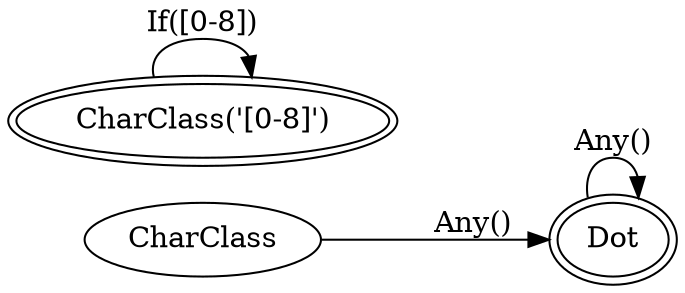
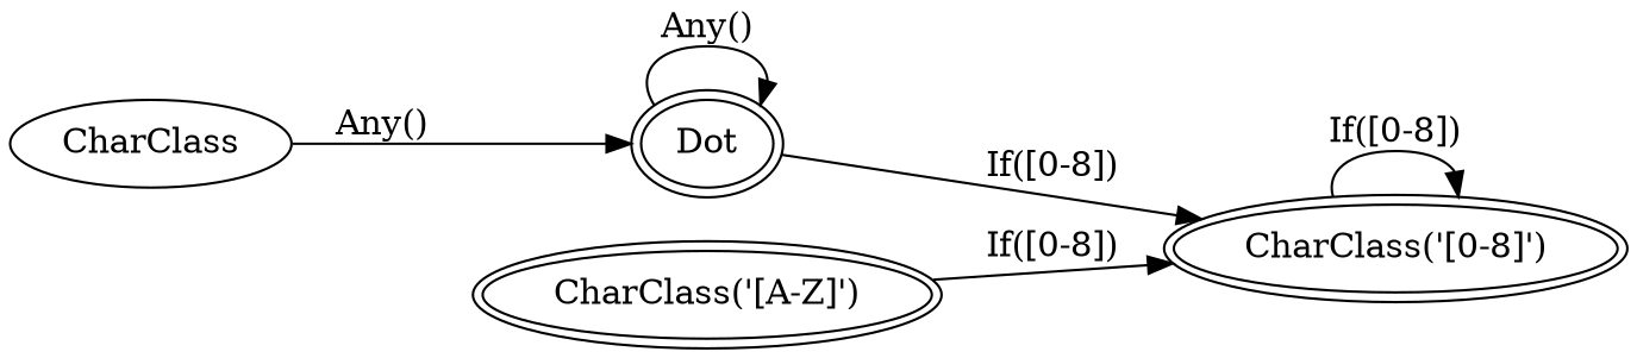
  digraph {
    rankdir=LR
    node [peripheries=2]
    n1 [label=CharClass peripheries=""]
    n2 [label=Dot]
    n3 [label="CharClass('[0-8]')"]
+   n4 [label="CharClass('[A-Z]')"]
    n1 -> n2 [label="Any()"]
    n2 -> n2 [label="Any()"]
+   n2 -> n3 [label="If([0-8])"]
    n3 -> n3 [label="If([0-8])"]
+   n4 -> n3 [label="If([0-8])"]
  }
